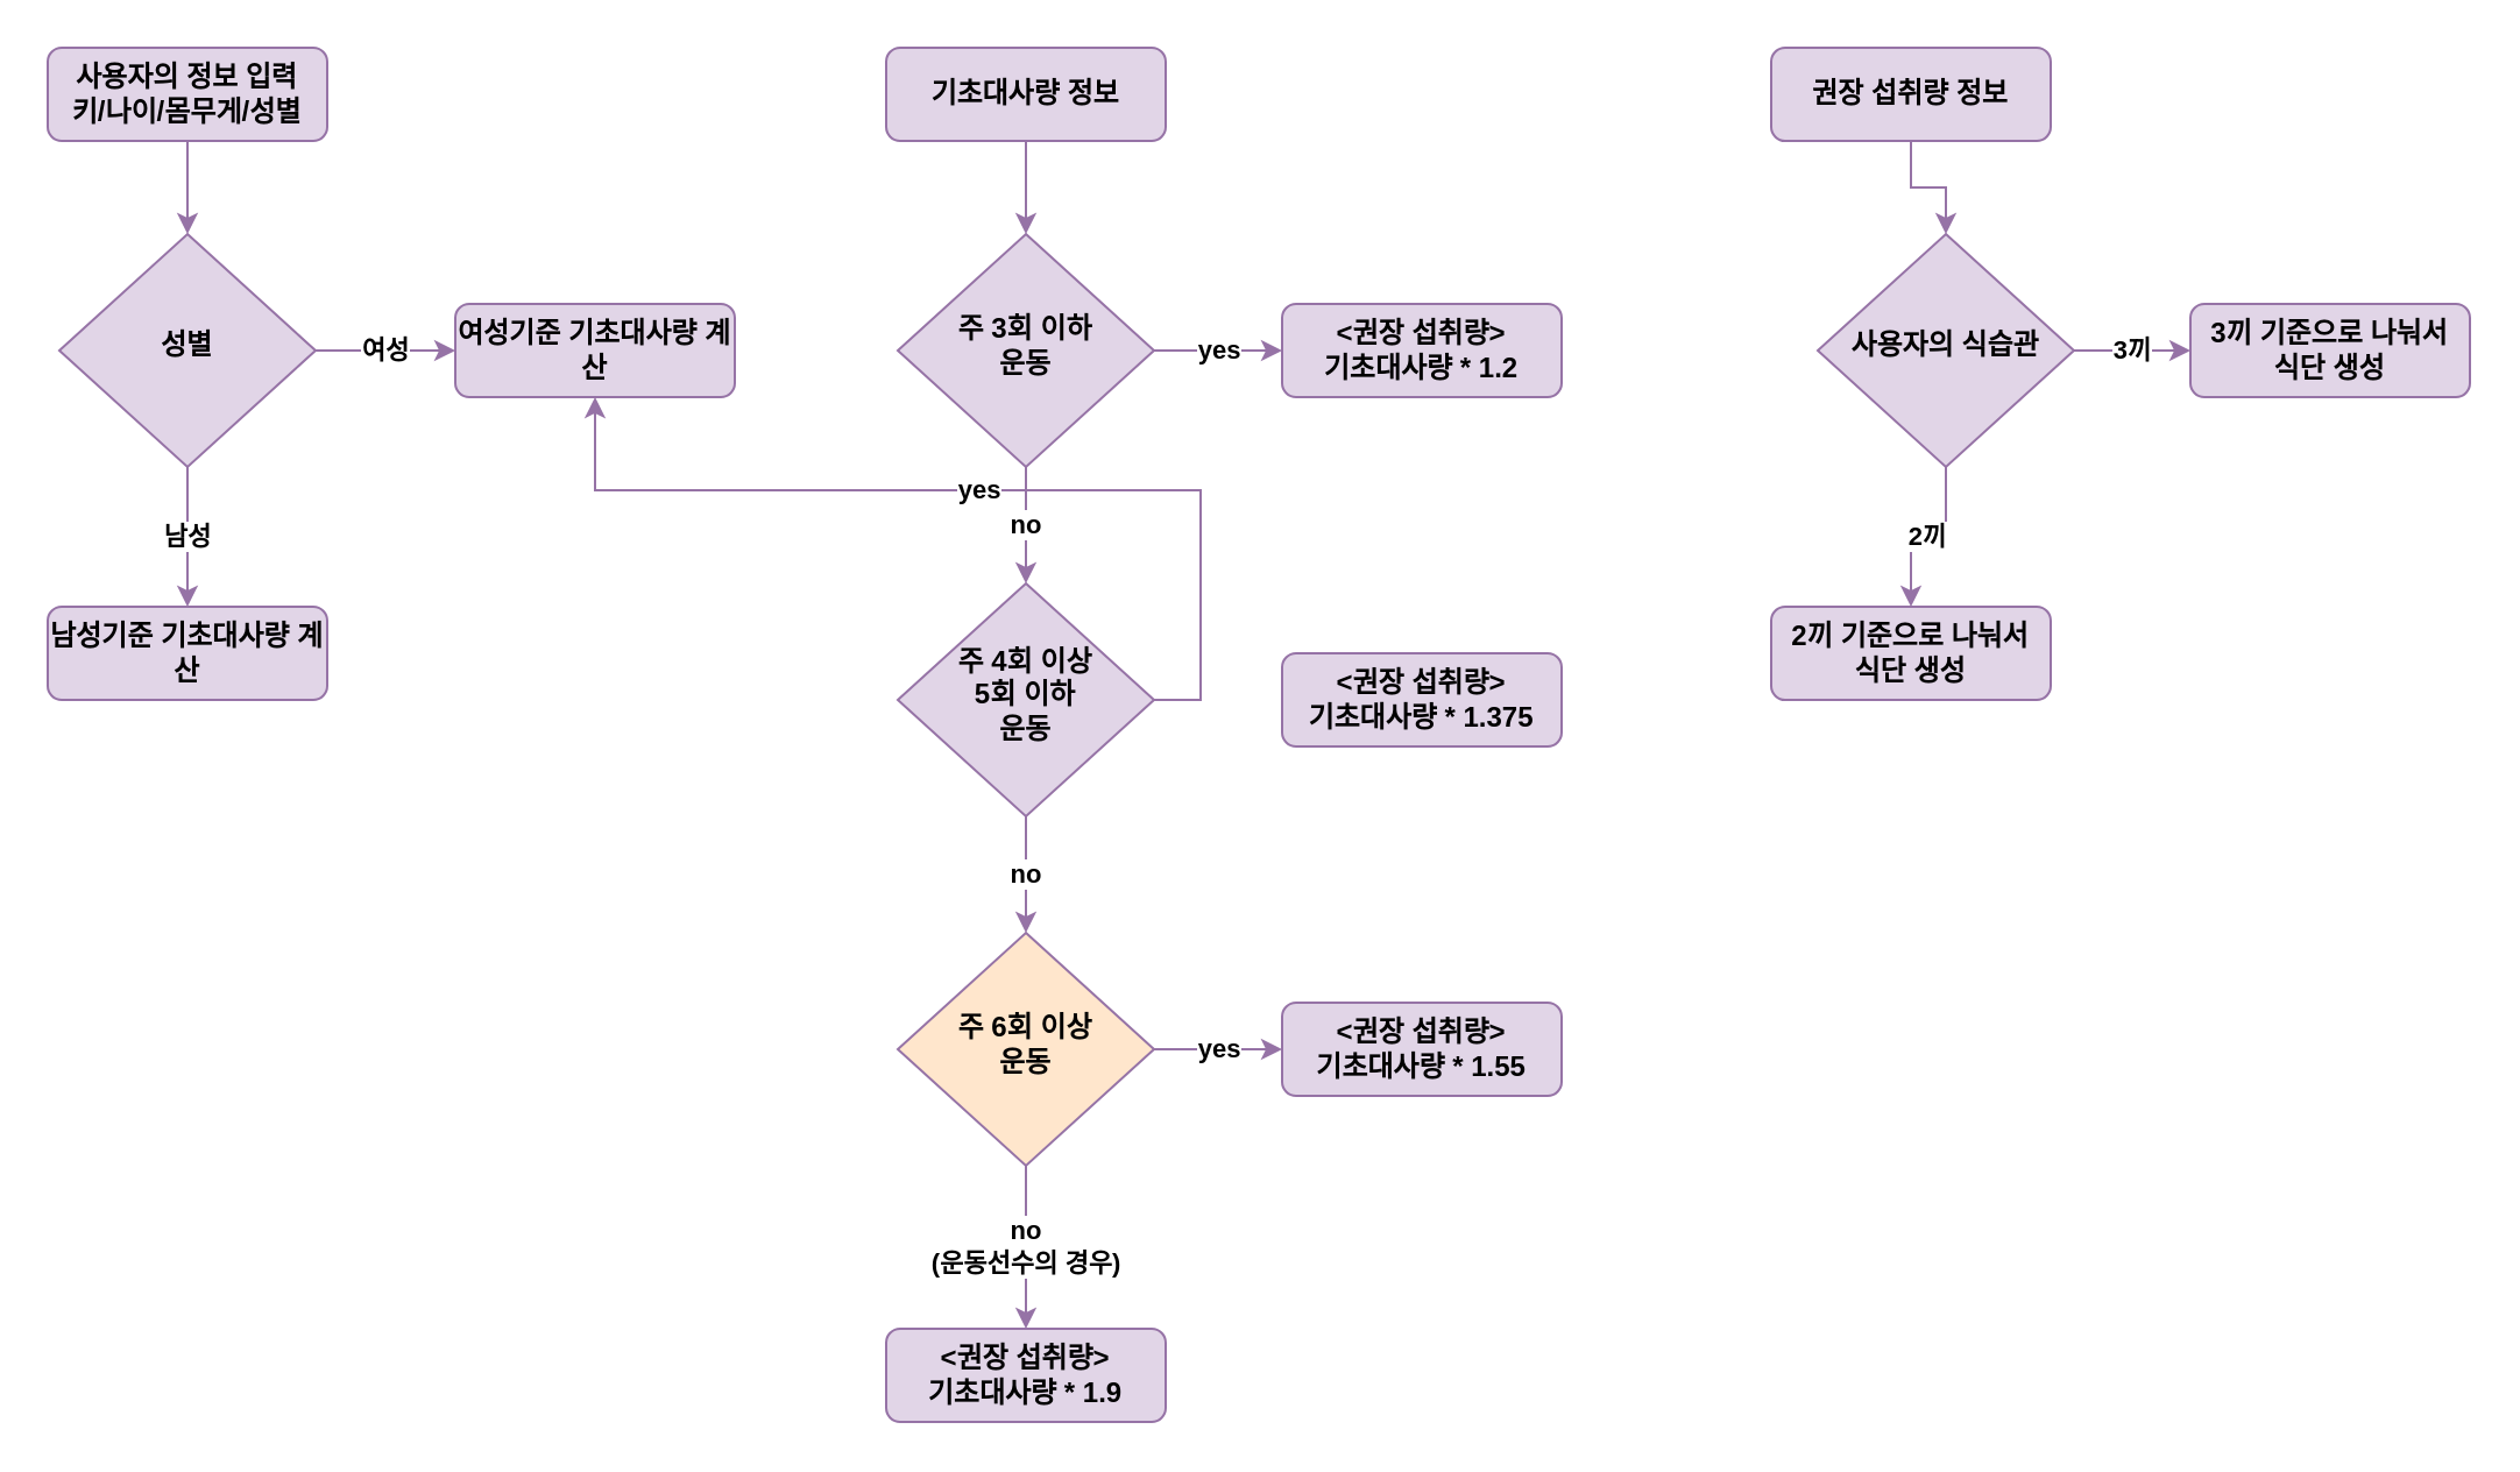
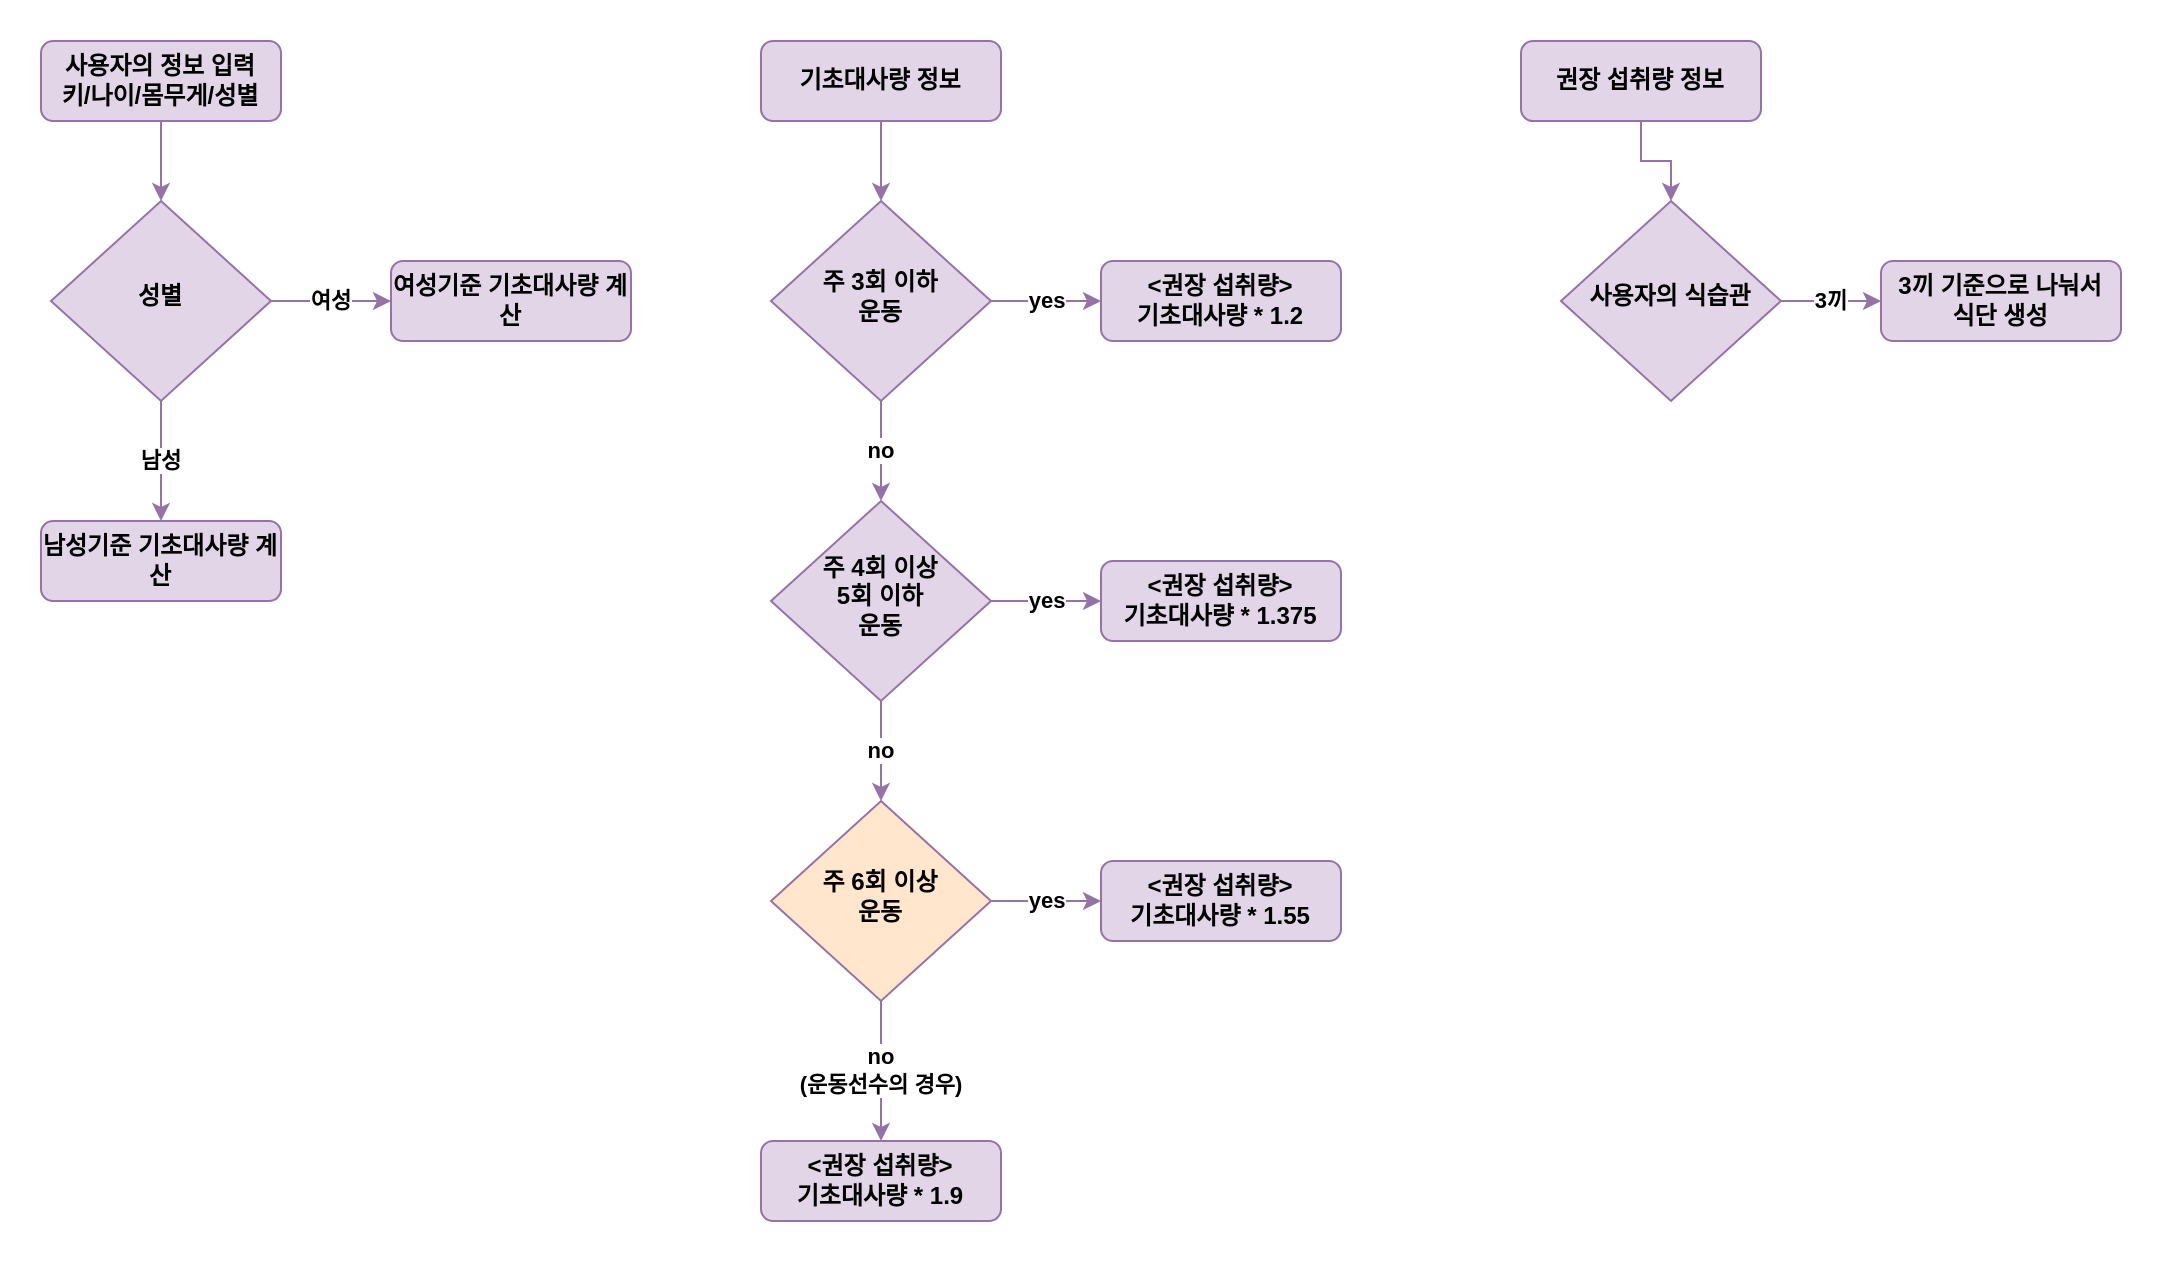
  <mxCell id="0" />
  <mxCell id="1" parent="0" />
  <mxCell id="2" style="edgeStyle=orthogonalEdgeStyle;rounded=0;orthogonalLoop=1;jettySize=auto;html=1;exitX=0.5;exitY=1;exitDx=0;exitDy=0;entryX=0.5;entryY=0;entryDx=0;entryDy=0;fillColor=#e1d5e7;strokeColor=#9673a6;fontStyle=1" parent="1" source="3" target="6" edge="1"><mxGeometry relative="1" as="geometry" /></mxCell>
  <mxCell id="3" value="사용자의 정보 입력&lt;br&gt;키/나이/몸무게/성별" style="rounded=1;whiteSpace=wrap;html=1;fontSize=12;glass=0;strokeWidth=1;shadow=0;fillColor=#e1d5e7;strokeColor=#9673a6;fontStyle=1" parent="1" vertex="1"><mxGeometry x="20" y="20" width="120" height="40" as="geometry" /></mxCell>
  <mxCell id="4" value="여성" style="edgeStyle=orthogonalEdgeStyle;rounded=0;orthogonalLoop=1;jettySize=auto;html=1;exitX=1;exitY=0.5;exitDx=0;exitDy=0;entryX=0;entryY=0.5;entryDx=0;entryDy=0;fillColor=#e1d5e7;strokeColor=#9673a6;fontStyle=1" parent="1" source="6" target="7" edge="1"><mxGeometry relative="1" as="geometry" /></mxCell>
  <mxCell id="5" value="남성" style="edgeStyle=orthogonalEdgeStyle;rounded=0;orthogonalLoop=1;jettySize=auto;html=1;exitX=0.5;exitY=1;exitDx=0;exitDy=0;fillColor=#e1d5e7;strokeColor=#9673a6;fontStyle=1" parent="1" source="6" target="8" edge="1"><mxGeometry relative="1" as="geometry" /></mxCell>
  <mxCell id="6" value="성별" style="rhombus;whiteSpace=wrap;html=1;shadow=0;fontFamily=Helvetica;fontSize=12;align=center;strokeWidth=1;spacing=6;spacingTop=-4;fillColor=#e1d5e7;strokeColor=#9673a6;fontStyle=1" parent="1" vertex="1"><mxGeometry x="25" y="100" width="110" height="100" as="geometry" /></mxCell>
  <mxCell id="7" value="여성기준 기초대사량 계산" style="rounded=1;whiteSpace=wrap;html=1;fontSize=12;glass=0;strokeWidth=1;shadow=0;fillColor=#e1d5e7;strokeColor=#9673a6;fontStyle=1" parent="1" vertex="1"><mxGeometry x="195" y="130" width="120" height="40" as="geometry" /></mxCell>
  <mxCell id="8" value="남성기준 기초대사량 계산" style="rounded=1;whiteSpace=wrap;html=1;fontSize=12;glass=0;strokeWidth=1;shadow=0;fillColor=#e1d5e7;strokeColor=#9673a6;fontStyle=1" parent="1" vertex="1"><mxGeometry x="20" y="260" width="120" height="40" as="geometry" /></mxCell>
  <mxCell id="9" value="yes" style="edgeStyle=orthogonalEdgeStyle;rounded=0;orthogonalLoop=1;jettySize=auto;html=1;exitX=1;exitY=0.5;exitDx=0;exitDy=0;fillColor=#e1d5e7;strokeColor=#9673a6;fontStyle=1" parent="1" source="11" target="12" edge="1"><mxGeometry relative="1" as="geometry" /></mxCell>
  <mxCell id="10" value="no" style="edgeStyle=orthogonalEdgeStyle;rounded=0;orthogonalLoop=1;jettySize=auto;html=1;exitX=0.5;exitY=1;exitDx=0;exitDy=0;fillColor=#e1d5e7;strokeColor=#9673a6;fontStyle=1" parent="1" source="11" target="15" edge="1"><mxGeometry relative="1" as="geometry" /></mxCell>
  <mxCell id="11" value="주 3회 이하&lt;br&gt;운동" style="rhombus;whiteSpace=wrap;html=1;shadow=0;fontFamily=Helvetica;fontSize=12;align=center;strokeWidth=1;spacing=6;spacingTop=-4;fillColor=#e1d5e7;strokeColor=#9673a6;fontStyle=1" parent="1" vertex="1"><mxGeometry x="385" y="100" width="110" height="100" as="geometry" /></mxCell>
  <mxCell id="12" value="&amp;lt;권장 섭취량&amp;gt;&lt;br&gt;기초대사량 * 1.2" style="rounded=1;whiteSpace=wrap;html=1;fontSize=12;glass=0;strokeWidth=1;shadow=0;fillColor=#e1d5e7;strokeColor=#9673a6;fontStyle=1" parent="1" vertex="1"><mxGeometry x="550" y="130" width="120" height="40" as="geometry" /></mxCell>
- <mxCell id="13" value="yes" style="edgeStyle=orthogonalEdgeStyle;rounded=0;orthogonalLoop=1;jettySize=auto;html=1;exitX=1;exitY=0.5;exitDx=0;exitDy=0;fillColor=#e1d5e7;strokeColor=#9673a6;fontStyle=1;" parent="1" source="15" target="7" edge="1"><mxGeometry relative="1" as="geometry" /></mxCell>
+ <mxCell id="13" value="yes" style="edgeStyle=orthogonalEdgeStyle;rounded=0;orthogonalLoop=1;jettySize=auto;html=1;exitX=1;exitY=0.5;exitDx=0;exitDy=0;entryX=0;entryY=0.5;entryDx=0;entryDy=0;fillColor=#e1d5e7;strokeColor=#9673a6;fontStyle=1" parent="1" source="15" target="16" edge="1"><mxGeometry relative="1" as="geometry" /></mxCell>
  <mxCell id="14" value="no" style="edgeStyle=orthogonalEdgeStyle;rounded=0;orthogonalLoop=1;jettySize=auto;html=1;exitX=0.5;exitY=1;exitDx=0;exitDy=0;entryX=0.5;entryY=0;entryDx=0;entryDy=0;fillColor=#e1d5e7;strokeColor=#9673a6;fontStyle=1" parent="1" source="15" target="19" edge="1"><mxGeometry relative="1" as="geometry" /></mxCell>
  <mxCell id="15" value="주 4회 이상&lt;br&gt;5회 이하&lt;br&gt;운동" style="rhombus;whiteSpace=wrap;html=1;shadow=0;fontFamily=Helvetica;fontSize=12;align=center;strokeWidth=1;spacing=6;spacingTop=-4;fillColor=#e1d5e7;strokeColor=#9673a6;fontStyle=1" parent="1" vertex="1"><mxGeometry x="385" y="250" width="110" height="100" as="geometry" /></mxCell>
  <mxCell id="16" value="&amp;lt;권장 섭취량&amp;gt;&lt;br&gt;기초대사량 * 1.375" style="rounded=1;whiteSpace=wrap;html=1;fontSize=12;glass=0;strokeWidth=1;shadow=0;fillColor=#e1d5e7;strokeColor=#9673a6;fontStyle=1" parent="1" vertex="1"><mxGeometry x="550" y="280" width="120" height="40" as="geometry" /></mxCell>
  <mxCell id="17" value="yes" style="edgeStyle=orthogonalEdgeStyle;rounded=0;orthogonalLoop=1;jettySize=auto;html=1;exitX=1;exitY=0.5;exitDx=0;exitDy=0;fillColor=#e1d5e7;strokeColor=#9673a6;fontStyle=1" parent="1" source="19" target="20" edge="1"><mxGeometry relative="1" as="geometry" /></mxCell>
  <mxCell id="18" value="no&lt;br&gt;(운동선수의 경우)" style="edgeStyle=orthogonalEdgeStyle;rounded=0;orthogonalLoop=1;jettySize=auto;html=1;exitX=0.5;exitY=1;exitDx=0;exitDy=0;entryX=0.5;entryY=0;entryDx=0;entryDy=0;fillColor=#e1d5e7;strokeColor=#9673a6;fontStyle=1" parent="1" source="19" target="21" edge="1"><mxGeometry relative="1" as="geometry"><mxPoint x="440" y="540" as="targetPoint" /></mxGeometry></mxCell>
  <mxCell id="19" value="주 6회 이상&lt;br&gt;운동" style="rhombus;whiteSpace=wrap;html=1;shadow=0;fontFamily=Helvetica;fontSize=12;align=center;strokeWidth=1;spacing=6;spacingTop=-4;fillColor=#ffe6cc;strokeColor=#9673a6;fontStyle=1;" parent="1" vertex="1"><mxGeometry x="385" y="400" width="110" height="100" as="geometry" /></mxCell>
  <mxCell id="20" value="&amp;lt;권장 섭취량&amp;gt;&lt;br&gt;기초대사량 * 1.55" style="rounded=1;whiteSpace=wrap;html=1;fontSize=12;glass=0;strokeWidth=1;shadow=0;fillColor=#e1d5e7;strokeColor=#9673a6;fontStyle=1" parent="1" vertex="1"><mxGeometry x="550" y="430" width="120" height="40" as="geometry" /></mxCell>
  <mxCell id="21" value="&amp;lt;권장 섭취량&amp;gt;&lt;br&gt;기초대사량 * 1.9" style="rounded=1;whiteSpace=wrap;html=1;fontSize=12;glass=0;strokeWidth=1;shadow=0;fillColor=#e1d5e7;strokeColor=#9673a6;fontStyle=1" parent="1" vertex="1"><mxGeometry x="380" y="570" width="120" height="40" as="geometry" /></mxCell>
  <mxCell id="22" style="edgeStyle=orthogonalEdgeStyle;rounded=0;orthogonalLoop=1;jettySize=auto;html=1;exitX=0.5;exitY=1;exitDx=0;exitDy=0;entryX=0.5;entryY=0;entryDx=0;entryDy=0;fillColor=#e1d5e7;strokeColor=#9673a6;fontStyle=1" parent="1" source="23" target="11" edge="1"><mxGeometry relative="1" as="geometry" /></mxCell>
  <mxCell id="23" value="기초대사량 정보" style="rounded=1;whiteSpace=wrap;html=1;fontSize=12;glass=0;strokeWidth=1;shadow=0;fillColor=#e1d5e7;strokeColor=#9673a6;fontStyle=1" parent="1" vertex="1"><mxGeometry x="380" y="20" width="120" height="40" as="geometry" /></mxCell>
  <mxCell id="24" style="edgeStyle=orthogonalEdgeStyle;rounded=0;orthogonalLoop=1;jettySize=auto;html=1;exitX=0.5;exitY=1;exitDx=0;exitDy=0;entryX=0.5;entryY=0;entryDx=0;entryDy=0;fillColor=#e1d5e7;strokeColor=#9673a6;fontStyle=1" parent="1" source="25" target="28" edge="1"><mxGeometry relative="1" as="geometry" /></mxCell>
  <mxCell id="25" value="권장 섭취량 정보" style="rounded=1;whiteSpace=wrap;html=1;fontSize=12;glass=0;strokeWidth=1;shadow=0;fillColor=#e1d5e7;strokeColor=#9673a6;fontStyle=1" parent="1" vertex="1"><mxGeometry x="760" y="20" width="120" height="40" as="geometry" /></mxCell>
  <mxCell id="26" value="3끼" style="edgeStyle=orthogonalEdgeStyle;rounded=0;orthogonalLoop=1;jettySize=auto;html=1;exitX=1;exitY=0.5;exitDx=0;exitDy=0;entryX=0;entryY=0.5;entryDx=0;entryDy=0;fillColor=#e1d5e7;strokeColor=#9673a6;fontStyle=1" parent="1" source="28" target="29" edge="1"><mxGeometry relative="1" as="geometry" /></mxCell>
- <mxCell id="27" value="2끼" style="edgeStyle=orthogonalEdgeStyle;rounded=0;orthogonalLoop=1;jettySize=auto;html=1;exitX=0.5;exitY=1;exitDx=0;exitDy=0;entryX=0.5;entryY=0;entryDx=0;entryDy=0;fillColor=#e1d5e7;strokeColor=#9673a6;fontStyle=1" parent="1" source="28" target="30" edge="1"><mxGeometry relative="1" as="geometry" /></mxCell>
  <mxCell id="28" value="사용자의 식습관" style="rhombus;whiteSpace=wrap;html=1;shadow=0;fontFamily=Helvetica;fontSize=12;align=center;strokeWidth=1;spacing=6;spacingTop=-4;fillColor=#e1d5e7;strokeColor=#9673a6;fontStyle=1" parent="1" vertex="1"><mxGeometry x="780" y="100" width="110" height="100" as="geometry" /></mxCell>
  <mxCell id="29" value="3끼 기준으로 나눠서&lt;br&gt;식단 생성" style="rounded=1;whiteSpace=wrap;html=1;fontSize=12;glass=0;strokeWidth=1;shadow=0;fillColor=#e1d5e7;strokeColor=#9673a6;fontStyle=1" parent="1" vertex="1"><mxGeometry x="940" y="130" width="120" height="40" as="geometry" /></mxCell>
- <mxCell id="30" value="2끼 기준으로 나눠서&lt;br&gt;식단 생성" style="rounded=1;whiteSpace=wrap;html=1;fontSize=12;glass=0;strokeWidth=1;shadow=0;fillColor=#e1d5e7;strokeColor=#9673a6;fontStyle=1" parent="1" vertex="1"><mxGeometry x="760" y="260" width="120" height="40" as="geometry" /></mxCell>
